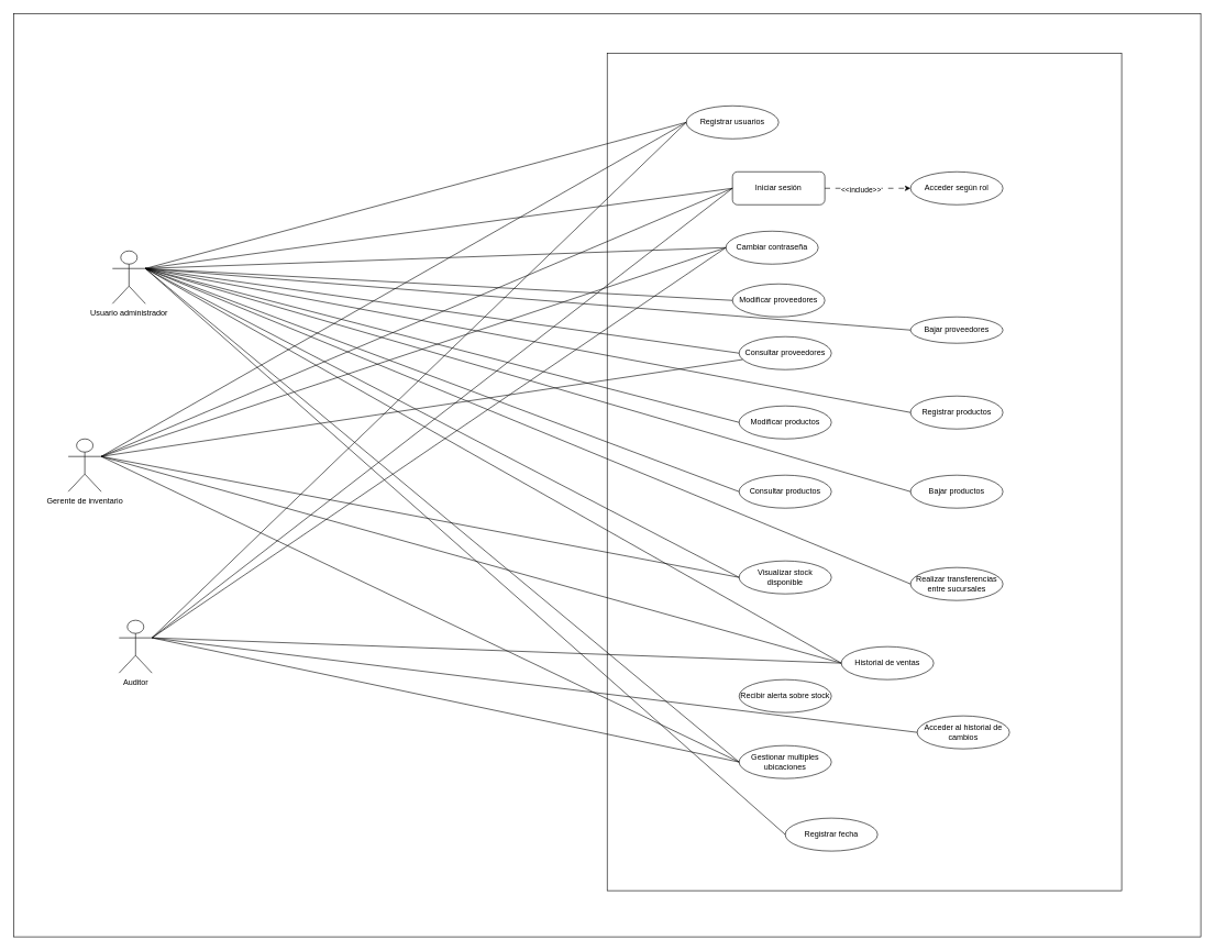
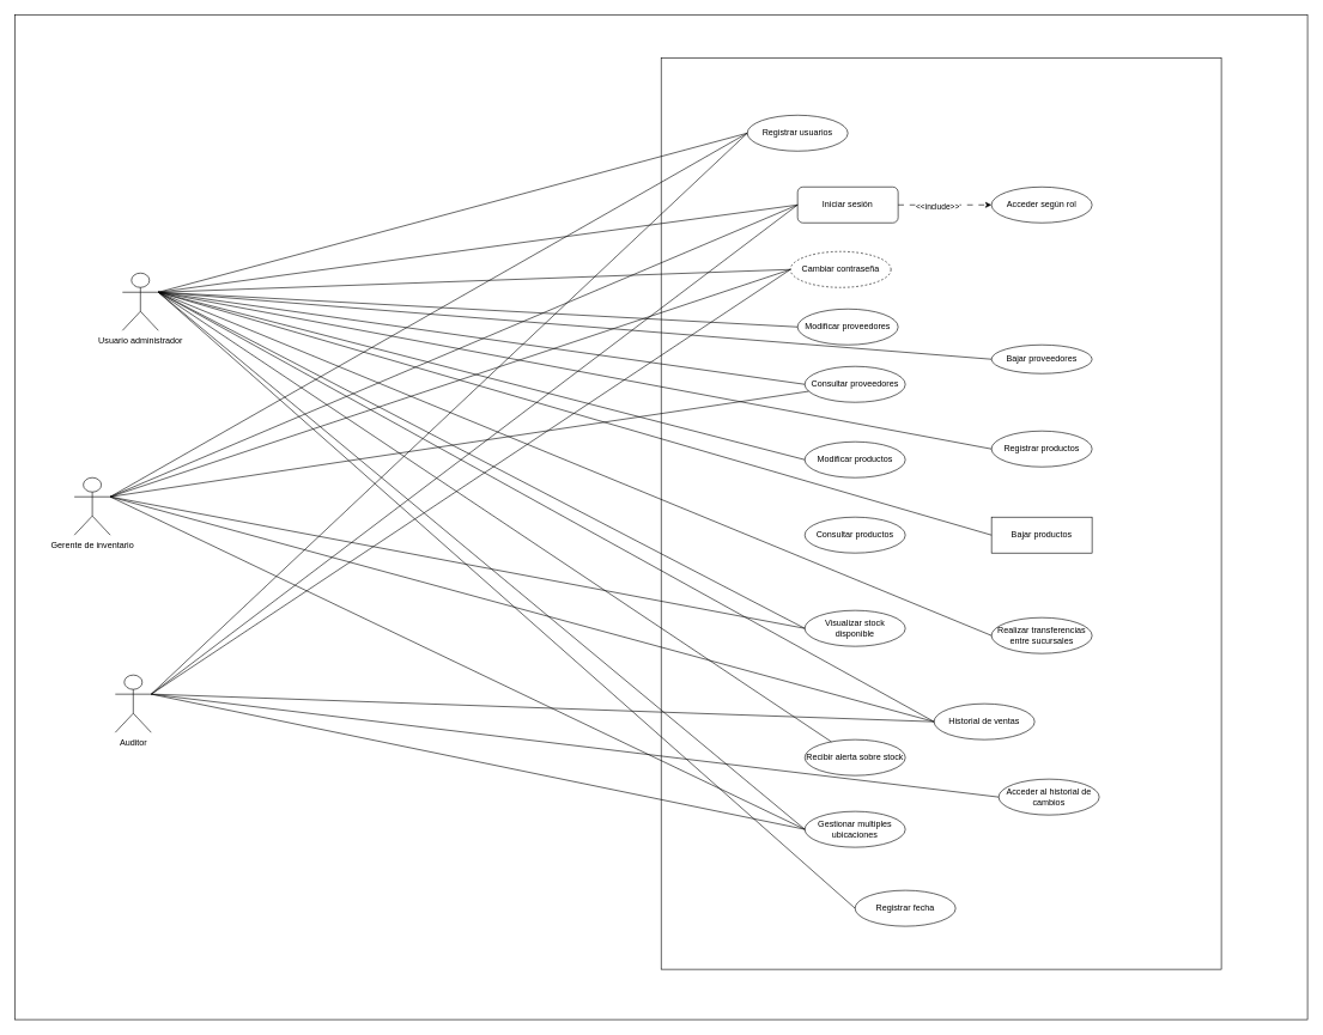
  <mxCell id="0" />
  <mxCell id="1" parent="0" />
  <mxCell id="2" value="" style="rounded=0;whiteSpace=wrap;html=1;" vertex="1" parent="1"><mxGeometry x="20" y="20" width="1800" height="1400" as="geometry" /></mxCell>
  <mxCell id="3" value="" style="rounded=0;whiteSpace=wrap;html=1;" vertex="1" parent="1"><mxGeometry x="920" y="80" width="780" height="1270" as="geometry" /></mxCell>
  <mxCell id="4" value="Registrar usuarios" style="ellipse;whiteSpace=wrap;html=1;" parent="1" vertex="1"><mxGeometry x="1040" y="160" width="140" height="50" as="geometry" /></mxCell>
  <mxCell id="5" value="Iniciar sesión" style="whiteSpace=wrap;html=1;rounded=1;" parent="1" vertex="1"><mxGeometry x="1110" y="260" width="140" height="50" as="geometry" /></mxCell>
- <mxCell id="6" value="Cambiar contraseña" style="ellipse;whiteSpace=wrap;html=1;" parent="1" vertex="1"><mxGeometry x="1100" y="350" width="140" height="50" as="geometry" /></mxCell>
+ <mxCell id="6" value="Cambiar contraseña" style="ellipse;whiteSpace=wrap;html=1;dashed=1;" parent="1" vertex="1"><mxGeometry x="1100" y="350" width="140" height="50" as="geometry" /></mxCell>
  <mxCell id="7" value="Acceder según rol" style="ellipse;whiteSpace=wrap;html=1;" parent="1" vertex="1"><mxGeometry x="1380" y="260" width="140" height="50" as="geometry" /></mxCell>
  <mxCell id="8" value="Modificar proveedores" style="ellipse;whiteSpace=wrap;html=1;" parent="1" vertex="1"><mxGeometry x="1110" y="430" width="140" height="50" as="geometry" /></mxCell>
  <mxCell id="9" value="Bajar proveedores" style="ellipse;whiteSpace=wrap;html=1;" parent="1" vertex="1"><mxGeometry x="1380" y="480" width="140" height="40" as="geometry" /></mxCell>
  <mxCell id="10" value="Consultar proveedores" style="ellipse;whiteSpace=wrap;html=1;" parent="1" vertex="1"><mxGeometry x="1120" y="510" width="140" height="50" as="geometry" /></mxCell>
  <mxCell id="11" value="Registrar productos" style="ellipse;whiteSpace=wrap;html=1;" parent="1" vertex="1"><mxGeometry x="1380" y="600" width="140" height="50" as="geometry" /></mxCell>
  <mxCell id="12" value="Modificar productos" style="ellipse;whiteSpace=wrap;html=1;" parent="1" vertex="1"><mxGeometry x="1120" y="615" width="140" height="50" as="geometry" /></mxCell>
- <mxCell id="13" value="Bajar productos" style="ellipse;whiteSpace=wrap;html=1;" parent="1" vertex="1"><mxGeometry x="1380" y="720" width="140" height="50" as="geometry" /></mxCell>
+ <mxCell id="13" value="Bajar productos" style="whiteSpace=wrap;html=1;rounded=0;" parent="1" vertex="1"><mxGeometry x="1380" y="720" width="140" height="50" as="geometry" /></mxCell>
  <mxCell id="14" value="Consultar productos" style="ellipse;whiteSpace=wrap;html=1;" parent="1" vertex="1"><mxGeometry x="1120" y="720" width="140" height="50" as="geometry" /></mxCell>
  <mxCell id="15" value="Visualizar stock disponible" style="ellipse;whiteSpace=wrap;html=1;" parent="1" vertex="1"><mxGeometry x="1120" y="850" width="140" height="50" as="geometry" /></mxCell>
  <mxCell id="16" value="Recibir alerta sobre stock" style="ellipse;whiteSpace=wrap;html=1;" parent="1" vertex="1"><mxGeometry x="1120" y="1030" width="140" height="50" as="geometry" /></mxCell>
  <mxCell id="17" value="Realizar transferencias entre sucursales" style="ellipse;whiteSpace=wrap;html=1;" parent="1" vertex="1"><mxGeometry x="1380" y="860" width="140" height="50" as="geometry" /></mxCell>
  <mxCell id="18" value="Registrar fecha" style="ellipse;whiteSpace=wrap;html=1;" parent="1" vertex="1"><mxGeometry x="1190" y="1240" width="140" height="50" as="geometry" /></mxCell>
  <mxCell id="19" value="Acceder al historial de cambios" style="ellipse;whiteSpace=wrap;html=1;" parent="1" vertex="1"><mxGeometry x="1390" y="1085" width="140" height="50" as="geometry" /></mxCell>
- <mxCell id="20" value="Historial de ventas" style="ellipse;whiteSpace=wrap;html=1;" parent="1" vertex="1"><mxGeometry x="1275" y="980" width="140" height="50" as="geometry" /></mxCell>
+ <mxCell id="20" value="Historial de ventas" style="ellipse;whiteSpace=wrap;html=1;" parent="1" vertex="1"><mxGeometry x="1300" y="980" width="140" height="50" as="geometry" /></mxCell>
  <mxCell id="21" value="Gestionar multiples ubicaciones" style="ellipse;whiteSpace=wrap;html=1;" parent="1" vertex="1"><mxGeometry x="1120" y="1130" width="140" height="50" as="geometry" /></mxCell>
  <mxCell id="22" style="rounded=0;orthogonalLoop=1;jettySize=auto;html=1;exitX=1;exitY=0.333;exitDx=0;exitDy=0;exitPerimeter=0;entryX=0;entryY=0.5;entryDx=0;entryDy=0;endArrow=none;endFill=0;" parent="1" source="35" target="4" edge="1"><mxGeometry relative="1" as="geometry" /></mxCell>
  <mxCell id="23" style="rounded=0;orthogonalLoop=1;jettySize=auto;html=1;exitX=1;exitY=0.333;exitDx=0;exitDy=0;exitPerimeter=0;entryX=0;entryY=0.5;entryDx=0;entryDy=0;endArrow=none;endFill=0;" parent="1" source="35" target="5" edge="1"><mxGeometry relative="1" as="geometry" /></mxCell>
  <mxCell id="24" style="rounded=0;orthogonalLoop=1;jettySize=auto;html=1;exitX=1;exitY=0.333;exitDx=0;exitDy=0;exitPerimeter=0;entryX=0;entryY=0.5;entryDx=0;entryDy=0;endArrow=none;endFill=0;" parent="1" source="35" target="6" edge="1"><mxGeometry relative="1" as="geometry" /></mxCell>
  <mxCell id="25" style="rounded=0;orthogonalLoop=1;jettySize=auto;html=1;exitX=1;exitY=0.333;exitDx=0;exitDy=0;exitPerimeter=0;entryX=0;entryY=0.5;entryDx=0;entryDy=0;endArrow=none;endFill=0;" parent="1" source="35" target="8" edge="1"><mxGeometry relative="1" as="geometry" /></mxCell>
  <mxCell id="26" style="rounded=0;orthogonalLoop=1;jettySize=auto;html=1;exitX=1;exitY=0.333;exitDx=0;exitDy=0;exitPerimeter=0;entryX=0;entryY=0.5;entryDx=0;entryDy=0;endArrow=none;endFill=0;" parent="1" source="35" target="9" edge="1"><mxGeometry relative="1" as="geometry" /></mxCell>
  <mxCell id="27" style="rounded=0;orthogonalLoop=1;jettySize=auto;html=1;exitX=1;exitY=0.333;exitDx=0;exitDy=0;exitPerimeter=0;entryX=0;entryY=0.5;entryDx=0;entryDy=0;endArrow=none;endFill=0;" parent="1" source="35" target="10" edge="1"><mxGeometry relative="1" as="geometry" /></mxCell>
  <mxCell id="28" style="rounded=0;orthogonalLoop=1;jettySize=auto;html=1;exitX=1;exitY=0.333;exitDx=0;exitDy=0;exitPerimeter=0;entryX=0;entryY=0.5;entryDx=0;entryDy=0;endArrow=none;endFill=0;" parent="1" source="35" target="11" edge="1"><mxGeometry relative="1" as="geometry" /></mxCell>
  <mxCell id="29" style="rounded=0;orthogonalLoop=1;jettySize=auto;html=1;exitX=1;exitY=0.333;exitDx=0;exitDy=0;exitPerimeter=0;entryX=0;entryY=0.5;entryDx=0;entryDy=0;endArrow=none;endFill=0;" parent="1" source="35" target="12" edge="1"><mxGeometry relative="1" as="geometry" /></mxCell>
  <mxCell id="30" style="rounded=0;orthogonalLoop=1;jettySize=auto;html=1;exitX=1;exitY=0.333;exitDx=0;exitDy=0;exitPerimeter=0;entryX=0;entryY=0.5;entryDx=0;entryDy=0;endArrow=none;endFill=0;" parent="1" source="35" target="13" edge="1"><mxGeometry relative="1" as="geometry" /></mxCell>
- <mxCell id="31" style="rounded=0;orthogonalLoop=1;jettySize=auto;html=1;exitX=1;exitY=0.333;exitDx=0;exitDy=0;exitPerimeter=0;entryX=0;entryY=0.5;entryDx=0;entryDy=0;endArrow=none;endFill=0;" parent="1" source="35" target="14" edge="1"><mxGeometry relative="1" as="geometry" /></mxCell>
+ <mxCell id="31" style="rounded=0;orthogonalLoop=1;jettySize=auto;html=1;exitX=1;exitY=0.333;exitDx=0;exitDy=0;exitPerimeter=0;endArrow=none;endFill=0;" parent="1" source="35" target="16" edge="1"><mxGeometry relative="1" as="geometry" /></mxCell>
  <mxCell id="32" style="rounded=0;orthogonalLoop=1;jettySize=auto;html=1;exitX=1;exitY=0.333;exitDx=0;exitDy=0;exitPerimeter=0;entryX=0;entryY=0.5;entryDx=0;entryDy=0;endArrow=none;endFill=0;" parent="1" source="35" target="15" edge="1"><mxGeometry relative="1" as="geometry" /></mxCell>
  <mxCell id="33" style="rounded=0;orthogonalLoop=1;jettySize=auto;html=1;exitX=1;exitY=0.333;exitDx=0;exitDy=0;exitPerimeter=0;entryX=0;entryY=0.5;entryDx=0;entryDy=0;endArrow=none;endFill=0;" parent="1" source="35" target="17" edge="1"><mxGeometry relative="1" as="geometry" /></mxCell>
  <mxCell id="34" style="rounded=0;orthogonalLoop=1;jettySize=auto;html=1;exitX=1;exitY=0.333;exitDx=0;exitDy=0;exitPerimeter=0;entryX=0;entryY=0.5;entryDx=0;entryDy=0;endArrow=none;endFill=0;" parent="1" source="35" target="20" edge="1"><mxGeometry relative="1" as="geometry" /></mxCell>
  <mxCell id="35" value="Usuario administrador" style="shape=umlActor;verticalLabelPosition=bottom;verticalAlign=top;html=1;outlineConnect=0;" parent="1" vertex="1"><mxGeometry x="170" y="380" width="50" height="80" as="geometry" /></mxCell>
  <mxCell id="36" style="rounded=0;orthogonalLoop=1;jettySize=auto;html=1;exitX=1;exitY=0.333;exitDx=0;exitDy=0;exitPerimeter=0;entryX=0;entryY=0.5;entryDx=0;entryDy=0;endArrow=none;endFill=0;" parent="1" source="42" target="15" edge="1"><mxGeometry relative="1" as="geometry" /></mxCell>
  <mxCell id="37" style="rounded=0;orthogonalLoop=1;jettySize=auto;html=1;exitX=1;exitY=0.333;exitDx=0;exitDy=0;exitPerimeter=0;endArrow=none;endFill=0;" parent="1" source="42" target="10" edge="1"><mxGeometry relative="1" as="geometry" /></mxCell>
  <mxCell id="38" style="rounded=0;orthogonalLoop=1;jettySize=auto;html=1;exitX=1;exitY=0.333;exitDx=0;exitDy=0;exitPerimeter=0;entryX=0;entryY=0.5;entryDx=0;entryDy=0;endArrow=none;endFill=0;" parent="1" source="42" target="20" edge="1"><mxGeometry relative="1" as="geometry" /></mxCell>
  <mxCell id="39" style="rounded=0;orthogonalLoop=1;jettySize=auto;html=1;exitX=1;exitY=0.333;exitDx=0;exitDy=0;exitPerimeter=0;entryX=0;entryY=0.5;entryDx=0;entryDy=0;endArrow=none;endFill=0;" parent="1" source="42" target="4" edge="1"><mxGeometry relative="1" as="geometry" /></mxCell>
  <mxCell id="40" style="rounded=0;orthogonalLoop=1;jettySize=auto;html=1;exitX=1;exitY=0.333;exitDx=0;exitDy=0;exitPerimeter=0;entryX=0;entryY=0.5;entryDx=0;entryDy=0;endArrow=none;endFill=0;" parent="1" source="42" target="5" edge="1"><mxGeometry relative="1" as="geometry" /></mxCell>
  <mxCell id="41" style="rounded=0;orthogonalLoop=1;jettySize=auto;html=1;exitX=1;exitY=0.333;exitDx=0;exitDy=0;exitPerimeter=0;entryX=0;entryY=0.5;entryDx=0;entryDy=0;endArrow=none;endFill=0;" parent="1" source="42" target="6" edge="1"><mxGeometry relative="1" as="geometry" /></mxCell>
  <mxCell id="42" value="Gerente de inventario" style="shape=umlActor;verticalLabelPosition=bottom;verticalAlign=top;html=1;outlineConnect=0;" parent="1" vertex="1"><mxGeometry x="103" y="665" width="50" height="80" as="geometry" /></mxCell>
  <mxCell id="43" style="rounded=0;orthogonalLoop=1;jettySize=auto;html=1;exitX=1;exitY=0.333;exitDx=0;exitDy=0;exitPerimeter=0;entryX=0;entryY=0.5;entryDx=0;entryDy=0;endArrow=none;endFill=0;" parent="1" source="48" target="19" edge="1"><mxGeometry relative="1" as="geometry" /></mxCell>
  <mxCell id="44" style="rounded=0;orthogonalLoop=1;jettySize=auto;html=1;exitX=1;exitY=0.333;exitDx=0;exitDy=0;exitPerimeter=0;entryX=0;entryY=0.5;entryDx=0;entryDy=0;endArrow=none;endFill=0;" parent="1" source="48" target="20" edge="1"><mxGeometry relative="1" as="geometry" /></mxCell>
  <mxCell id="45" style="rounded=0;orthogonalLoop=1;jettySize=auto;html=1;exitX=1;exitY=0.333;exitDx=0;exitDy=0;exitPerimeter=0;entryX=0;entryY=0.5;entryDx=0;entryDy=0;endArrow=none;endFill=0;" parent="1" source="48" target="4" edge="1"><mxGeometry relative="1" as="geometry" /></mxCell>
  <mxCell id="46" style="rounded=0;orthogonalLoop=1;jettySize=auto;html=1;exitX=1;exitY=0.333;exitDx=0;exitDy=0;exitPerimeter=0;entryX=0;entryY=0.5;entryDx=0;entryDy=0;endArrow=none;endFill=0;" parent="1" source="48" target="5" edge="1"><mxGeometry relative="1" as="geometry" /></mxCell>
  <mxCell id="47" style="rounded=0;orthogonalLoop=1;jettySize=auto;html=1;exitX=1;exitY=0.333;exitDx=0;exitDy=0;exitPerimeter=0;entryX=0;entryY=0.5;entryDx=0;entryDy=0;endArrow=none;endFill=0;" parent="1" source="48" target="6" edge="1"><mxGeometry relative="1" as="geometry" /></mxCell>
- <mxCell id="48" value="Auditor" style="shape=umlActor;verticalLabelPosition=bottom;verticalAlign=top;html=1;outlineConnect=0;" parent="1" vertex="1"><mxGeometry x="180" y="940" width="50" height="80" as="geometry" /></mxCell>
+ <mxCell id="48" value="Auditor" style="shape=umlActor;verticalLabelPosition=bottom;verticalAlign=top;html=1;outlineConnect=0;" parent="1" vertex="1"><mxGeometry x="160" y="940" width="50" height="80" as="geometry" /></mxCell>
  <mxCell id="49" value="" style="endArrow=classic;html=1;rounded=0;dashed=1;dashPattern=8 8;entryX=0;entryY=0.5;entryDx=0;entryDy=0;exitX=1;exitY=0.5;exitDx=0;exitDy=0;" parent="1" source="5" target="7" edge="1"><mxGeometry width="50" height="50" relative="1" as="geometry"><mxPoint x="1320" y="530" as="sourcePoint" /><mxPoint x="1360" y="534.62" as="targetPoint" /></mxGeometry></mxCell>
  <mxCell id="50" value="&amp;lt;&amp;lt;include&amp;gt;&amp;gt;" style="edgeLabel;html=1;align=center;verticalAlign=middle;resizable=0;points=[];" parent="49" vertex="1" connectable="0"><mxGeometry x="-0.172" y="-2" relative="1" as="geometry"><mxPoint as="offset" /></mxGeometry></mxCell>
  <mxCell id="51" style="rounded=0;orthogonalLoop=1;jettySize=auto;html=1;exitX=0;exitY=0.5;exitDx=0;exitDy=0;entryX=1;entryY=0.333;entryDx=0;entryDy=0;entryPerimeter=0;endArrow=none;endFill=0;" parent="1" source="21" target="35" edge="1"><mxGeometry relative="1" as="geometry" /></mxCell>
  <mxCell id="52" style="rounded=0;orthogonalLoop=1;jettySize=auto;html=1;exitX=0;exitY=0.5;exitDx=0;exitDy=0;entryX=1;entryY=0.333;entryDx=0;entryDy=0;entryPerimeter=0;endArrow=none;endFill=0;" parent="1" source="21" target="42" edge="1"><mxGeometry relative="1" as="geometry" /></mxCell>
  <mxCell id="53" style="rounded=0;orthogonalLoop=1;jettySize=auto;html=1;exitX=0;exitY=0.5;exitDx=0;exitDy=0;entryX=1;entryY=0.333;entryDx=0;entryDy=0;entryPerimeter=0;endArrow=none;endFill=0;" parent="1" source="21" target="48" edge="1"><mxGeometry relative="1" as="geometry" /></mxCell>
  <mxCell id="54" style="rounded=0;orthogonalLoop=1;jettySize=auto;html=1;exitX=0;exitY=0.5;exitDx=0;exitDy=0;entryX=1;entryY=0.333;entryDx=0;entryDy=0;entryPerimeter=0;endArrow=none;endFill=0;" parent="1" source="18" target="35" edge="1"><mxGeometry relative="1" as="geometry" /></mxCell>
